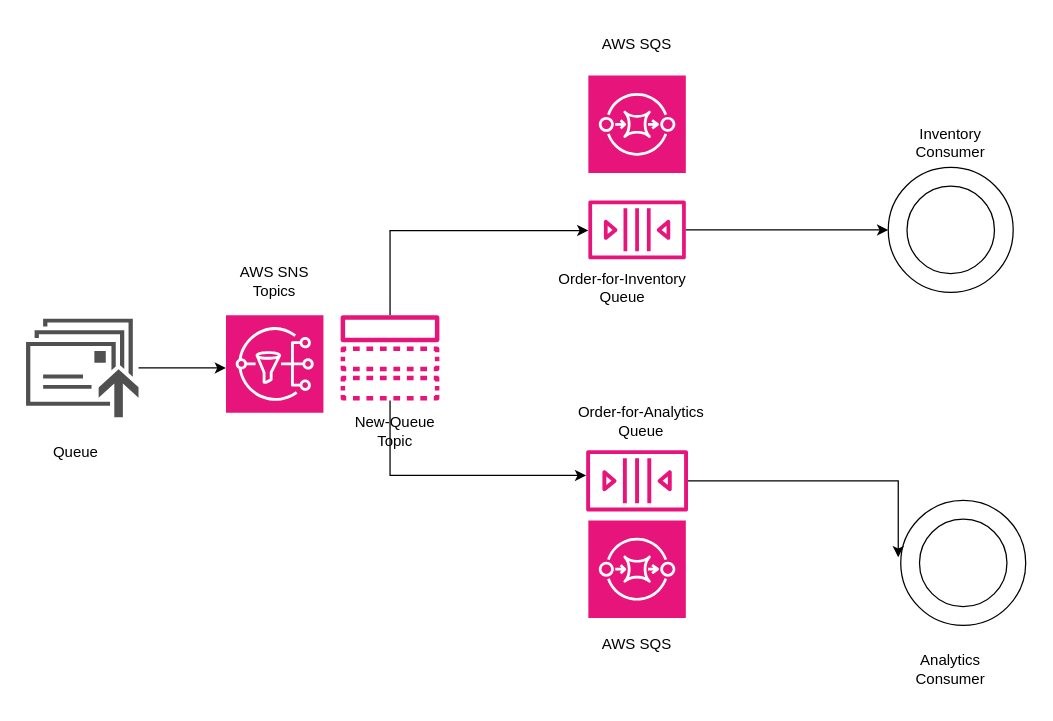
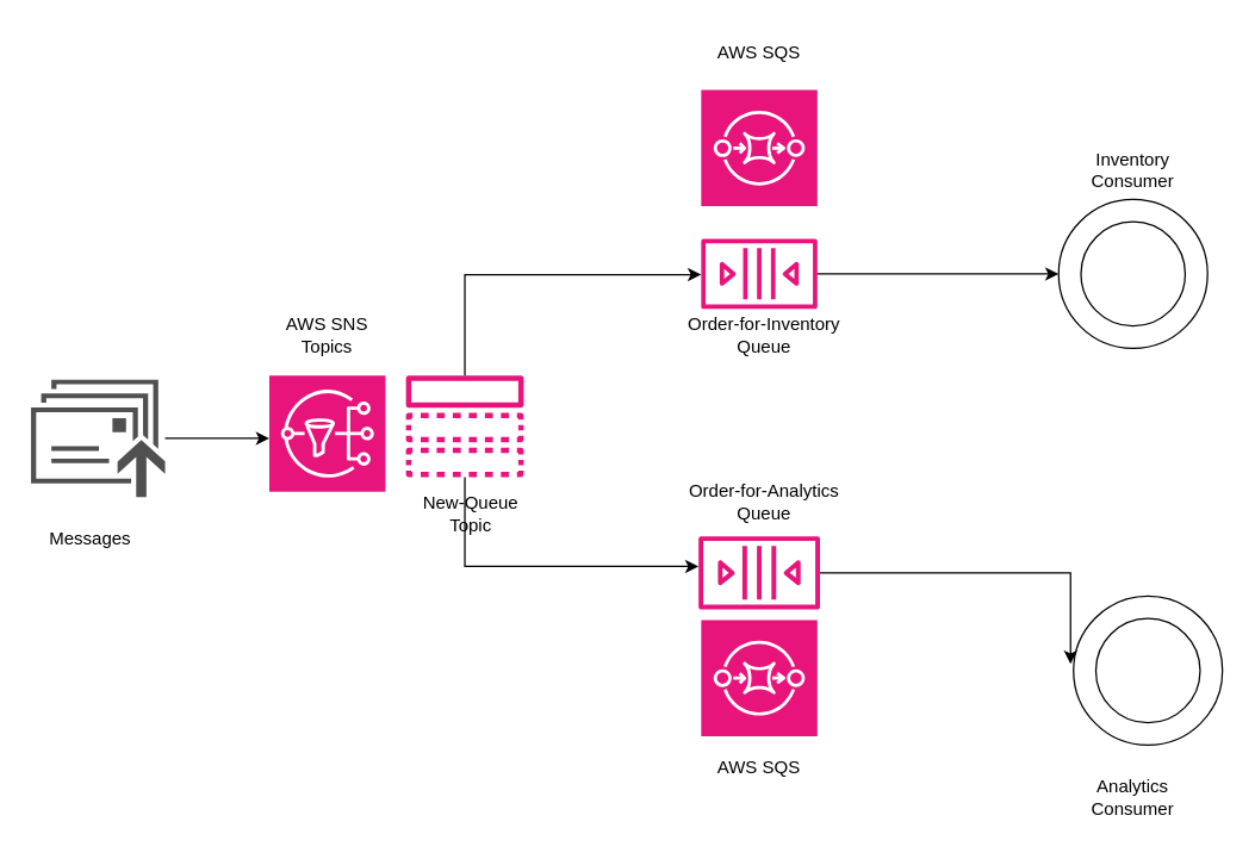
  <mxCell id="0" />
  <mxCell id="1" parent="0" />
  <mxCell id="2" style="edgeStyle=orthogonalEdgeStyle;rounded=0;orthogonalLoop=1;jettySize=auto;html=1;" edge="1" parent="1" source="3" target="7"><mxGeometry relative="1" as="geometry"><Array as="points"><mxPoint x="311" y="184" /></Array></mxGeometry></mxCell>
  <mxCell id="3" value="" style="sketch=0;outlineConnect=0;fontColor=#232F3E;gradientColor=none;fillColor=#E7157B;strokeColor=none;dashed=0;verticalLabelPosition=bottom;verticalAlign=top;align=center;html=1;fontSize=12;fontStyle=0;aspect=fixed;pointerEvents=1;shape=mxgraph.aws4.topic;" vertex="1" parent="1"><mxGeometry x="271.54" y="251.75" width="79.46" height="68.25" as="geometry" /></mxCell>
  <mxCell id="4" value="" style="sketch=0;points=[[0,0,0],[0.25,0,0],[0.5,0,0],[0.75,0,0],[1,0,0],[0,1,0],[0.25,1,0],[0.5,1,0],[0.75,1,0],[1,1,0],[0,0.25,0],[0,0.5,0],[0,0.75,0],[1,0.25,0],[1,0.5,0],[1,0.75,0]];outlineConnect=0;fontColor=#232F3E;fillColor=#E7157B;strokeColor=#ffffff;dashed=0;verticalLabelPosition=bottom;verticalAlign=top;align=center;html=1;fontSize=12;fontStyle=0;aspect=fixed;shape=mxgraph.aws4.resourceIcon;resIcon=mxgraph.aws4.sns;" vertex="1" parent="1"><mxGeometry x="180" y="251.75" width="78" height="78" as="geometry" /></mxCell>
  <mxCell id="5" value="" style="sketch=0;points=[[0,0,0],[0.25,0,0],[0.5,0,0],[0.75,0,0],[1,0,0],[0,1,0],[0.25,1,0],[0.5,1,0],[0.75,1,0],[1,1,0],[0,0.25,0],[0,0.5,0],[0,0.75,0],[1,0.25,0],[1,0.5,0],[1,0.75,0]];outlineConnect=0;fontColor=#232F3E;fillColor=#E7157B;strokeColor=#ffffff;dashed=0;verticalLabelPosition=bottom;verticalAlign=top;align=center;html=1;fontSize=12;fontStyle=0;aspect=fixed;shape=mxgraph.aws4.resourceIcon;resIcon=mxgraph.aws4.sqs;" vertex="1" parent="1"><mxGeometry x="470" y="60" width="78" height="78" as="geometry" /></mxCell>
  <mxCell id="6" value="" style="sketch=0;points=[[0,0,0],[0.25,0,0],[0.5,0,0],[0.75,0,0],[1,0,0],[0,1,0],[0.25,1,0],[0.5,1,0],[0.75,1,0],[1,1,0],[0,0.25,0],[0,0.5,0],[0,0.75,0],[1,0.25,0],[1,0.5,0],[1,0.75,0]];outlineConnect=0;fontColor=#232F3E;fillColor=#E7157B;strokeColor=#ffffff;dashed=0;verticalLabelPosition=bottom;verticalAlign=top;align=center;html=1;fontSize=12;fontStyle=0;aspect=fixed;shape=mxgraph.aws4.resourceIcon;resIcon=mxgraph.aws4.sqs;" vertex="1" parent="1"><mxGeometry x="470" y="416" width="78" height="78" as="geometry" /></mxCell>
  <mxCell id="7" value="" style="sketch=0;outlineConnect=0;fontColor=#232F3E;gradientColor=none;fillColor=#E7157B;strokeColor=none;dashed=0;verticalLabelPosition=bottom;verticalAlign=top;align=center;html=1;fontSize=12;fontStyle=0;aspect=fixed;pointerEvents=1;shape=mxgraph.aws4.queue;" vertex="1" parent="1"><mxGeometry x="470" y="160" width="78" height="47" as="geometry" /></mxCell>
  <mxCell id="8" value="" style="sketch=0;outlineConnect=0;fontColor=#232F3E;gradientColor=none;fillColor=#E7157B;strokeColor=none;dashed=0;verticalLabelPosition=bottom;verticalAlign=top;align=center;html=1;fontSize=12;fontStyle=0;aspect=fixed;pointerEvents=1;shape=mxgraph.aws4.queue;" vertex="1" parent="1"><mxGeometry x="468.25" y="359.75" width="81.5" height="49.11" as="geometry" /></mxCell>
  <mxCell id="9" value="" style="shape=mxgraph.pid.driers.heat_consumer;html=1;pointerEvents=1;align=center;verticalLabelPosition=bottom;verticalAlign=top;dashed=0;" vertex="1" parent="1"><mxGeometry x="710" y="133.5" width="100" height="100" as="geometry" /></mxCell>
  <mxCell id="10" value="" style="shape=mxgraph.pid.driers.heat_consumer;html=1;pointerEvents=1;align=center;verticalLabelPosition=bottom;verticalAlign=top;dashed=0;" vertex="1" parent="1"><mxGeometry x="720" y="400" width="100" height="100" as="geometry" /></mxCell>
  <mxCell id="11" value="" style="sketch=0;pointerEvents=1;shadow=0;dashed=0;html=1;strokeColor=none;fillColor=#505050;labelPosition=center;verticalLabelPosition=bottom;verticalAlign=top;outlineConnect=0;align=center;shape=mxgraph.office.communications.messages_queued;" vertex="1" parent="1"><mxGeometry x="20" y="254.5" width="90" height="79" as="geometry" /></mxCell>
- <mxCell id="12" value="Queue" style="text;strokeColor=none;align=center;fillColor=none;html=1;verticalAlign=middle;whiteSpace=wrap;rounded=0;" vertex="1" parent="1"><mxGeometry x="30" y="346.5" width="60" height="30" as="geometry" /></mxCell>
+ <mxCell id="12" value="Messages" style="text;strokeColor=none;align=center;fillColor=none;html=1;verticalAlign=middle;whiteSpace=wrap;rounded=0;" vertex="1" parent="1"><mxGeometry x="30" y="346.5" width="60" height="30" as="geometry" /></mxCell>
  <mxCell id="13" value="New-Queue Topic" style="text;strokeColor=none;align=center;fillColor=none;html=1;verticalAlign=middle;whiteSpace=wrap;rounded=0;" vertex="1" parent="1"><mxGeometry x="280" y="329.75" width="71" height="30" as="geometry" /></mxCell>
- <mxCell id="14" value="Order-for-Inventory Queue" style="text;strokeColor=none;align=center;fillColor=none;html=1;verticalAlign=middle;whiteSpace=wrap;rounded=0;" vertex="1" parent="1"><mxGeometry x="442" y="215" width="111" height="30" as="geometry" /></mxCell>
+ <mxCell id="14" value="Order-for-Inventory Queue" style="text;strokeColor=none;align=center;fillColor=none;html=1;verticalAlign=middle;whiteSpace=wrap;rounded=0;" vertex="1" parent="1"><mxGeometry x="457" y="210" width="111" height="30" as="geometry" /></mxCell>
  <mxCell id="15" value="Order-for-Analytics Queue" style="text;strokeColor=none;align=center;fillColor=none;html=1;verticalAlign=middle;whiteSpace=wrap;rounded=0;" vertex="1" parent="1"><mxGeometry x="457" y="321.5" width="111" height="30" as="geometry" /></mxCell>
  <mxCell id="16" value="AWS SQS" style="text;strokeColor=none;align=center;fillColor=none;html=1;verticalAlign=middle;whiteSpace=wrap;rounded=0;" vertex="1" parent="1"><mxGeometry x="479" y="20" width="60" height="30" as="geometry" /></mxCell>
  <mxCell id="17" value="AWS SQS" style="text;strokeColor=none;align=center;fillColor=none;html=1;verticalAlign=middle;whiteSpace=wrap;rounded=0;" vertex="1" parent="1"><mxGeometry x="479" y="500" width="60" height="30" as="geometry" /></mxCell>
  <mxCell id="18" value="AWS SNS Topics" style="text;strokeColor=none;align=center;fillColor=none;html=1;verticalAlign=middle;whiteSpace=wrap;rounded=0;" vertex="1" parent="1"><mxGeometry x="189" y="210" width="60" height="30" as="geometry" /></mxCell>
  <mxCell id="19" style="edgeStyle=orthogonalEdgeStyle;rounded=0;orthogonalLoop=1;jettySize=auto;html=1;" edge="1" parent="1" source="3" target="8"><mxGeometry relative="1" as="geometry"><mxPoint x="300" y="435.5" as="sourcePoint" /><mxPoint x="419" y="333.5" as="targetPoint" /><Array as="points"><mxPoint x="311" y="380" /></Array></mxGeometry></mxCell>
  <mxCell id="20" style="edgeStyle=orthogonalEdgeStyle;rounded=0;orthogonalLoop=1;jettySize=auto;html=1;entryX=0;entryY=0.5;entryDx=0;entryDy=0;entryPerimeter=0;" edge="1" parent="1" source="7" target="9"><mxGeometry relative="1" as="geometry"><mxPoint x="590" y="220" as="sourcePoint" /><mxPoint x="747" y="280" as="targetPoint" /><Array as="points"><mxPoint x="710" y="184" /></Array></mxGeometry></mxCell>
  <mxCell id="21" style="edgeStyle=orthogonalEdgeStyle;rounded=0;orthogonalLoop=1;jettySize=auto;html=1;entryX=-0.02;entryY=0.455;entryDx=0;entryDy=0;entryPerimeter=0;" edge="1" parent="1" source="8" target="10"><mxGeometry relative="1" as="geometry"><mxPoint x="558" y="370" as="sourcePoint" /><mxPoint x="720" y="194" as="targetPoint" /><Array as="points"><mxPoint x="718" y="384" /></Array></mxGeometry></mxCell>
  <mxCell id="22" style="edgeStyle=orthogonalEdgeStyle;rounded=0;orthogonalLoop=1;jettySize=auto;html=1;" edge="1" parent="1" source="11" target="4"><mxGeometry relative="1" as="geometry"><mxPoint x="50" y="500" as="sourcePoint" /><mxPoint x="110" y="500" as="targetPoint" /><Array as="points"><mxPoint x="80" y="270" /><mxPoint x="110" y="270" /><mxPoint x="110" y="291" /></Array></mxGeometry></mxCell>
  <mxCell id="23" value="Inventory Consumer" style="text;strokeColor=none;align=center;fillColor=none;html=1;verticalAlign=middle;whiteSpace=wrap;rounded=0;" vertex="1" parent="1"><mxGeometry x="730" y="93.5" width="60" height="40" as="geometry" /></mxCell>
  <mxCell id="24" value="Analytics Consumer" style="text;strokeColor=none;align=center;fillColor=none;html=1;verticalAlign=middle;whiteSpace=wrap;rounded=0;" vertex="1" parent="1"><mxGeometry x="730" y="515" width="60" height="40" as="geometry" /></mxCell>
